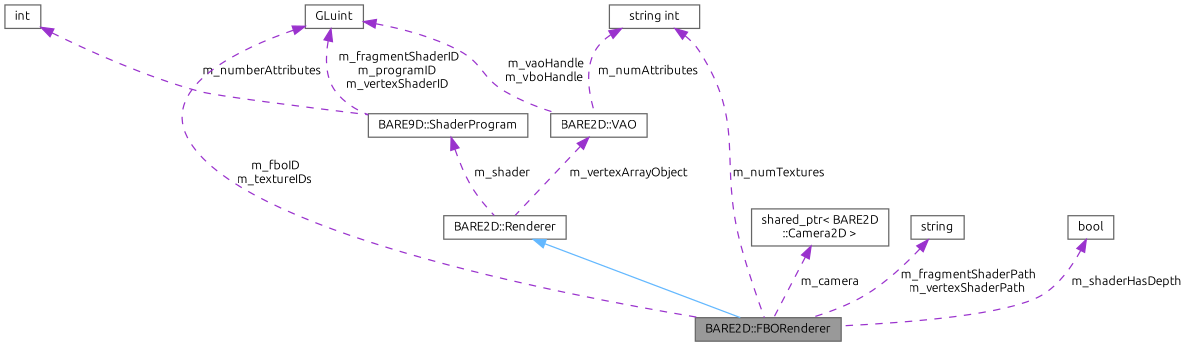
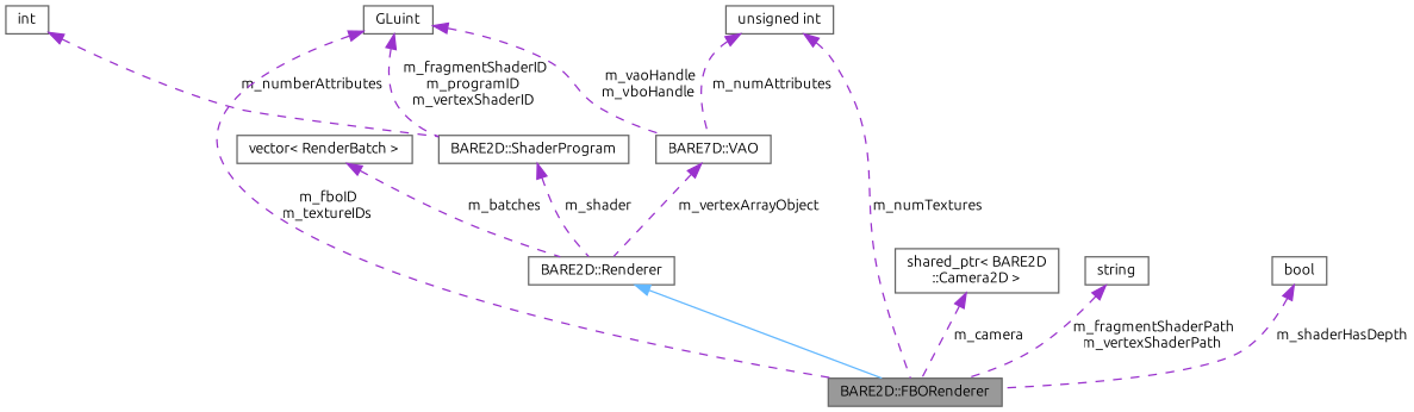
  digraph {
    fontname=Ubuntu
    node [color=gray40 fillcolor=white fontname=Ubuntu fontsize=10 shape=box style=filled]
    edge [color=darkorchid3 dir=back fontname=Ubuntu fontsize=10 labelfontname=Helvetica labelfontsize=10 style=dashed]
    n1 [fillcolor=grey60 fontcolor=black height=0.2 label="BARE2D::FBORenderer" width=0.4]
    n2 [height=0.2 label="BARE2D::Renderer" width=0.4]
-   n3 [height=0.2 label="BARE9D::ShaderProgram" width=0.4]
+   n3 [height=0.2 label="BARE2D::ShaderProgram" width=0.4]
    n4 [height=0.2 label=int width=0.4]
-   n5 [height=0.2 label="BARE2D::VAO" width=0.4]
+   n5 [height=0.2 label="BARE7D::VAO" width=0.4]
    n6 [height=0.2 label=GLuint width=0.4]
-   n8 [height=0.2 label="string int" width=0.4]
+   n7 [height=0.2 label="vector\< RenderBatch \>" width=0.4]
+   n8 [height=0.2 label="unsigned int" width=0.4]
    n9 [height=0.2 label="shared_ptr\< BARE2D\l::Camera2D \>" width=0.4]
    n10 [height=0.2 label=string width=0.4]
    n11 [height=0.2 label=bool width=0.4]
    n2 -> n1 [color=steelblue1 style=solid]
    n3 -> n2 [label=" m_shader"]
    n4 -> n3 [label=" m_numberAttributes"]
    n5 -> n2 [label=" m_vertexArrayObject"]
    n6 -> n1 [label=" m_fboID\nm_textureIDs"]
    n6 -> n3 [label=" m_fragmentShaderID\nm_programID\nm_vertexShaderID"]
    n6 -> n5 [label=" m_vaoHandle\nm_vboHandle"]
+   n7 -> n2 [label=" m_batches"]
    n8 -> n1 [label=" m_numTextures"]
    n8 -> n5 [label=" m_numAttributes"]
    n9 -> n1 [label=" m_camera"]
    n10 -> n1 [label=" m_fragmentShaderPath\nm_vertexShaderPath"]
    n11 -> n1 [label=" m_shaderHasDepth"]
  }
